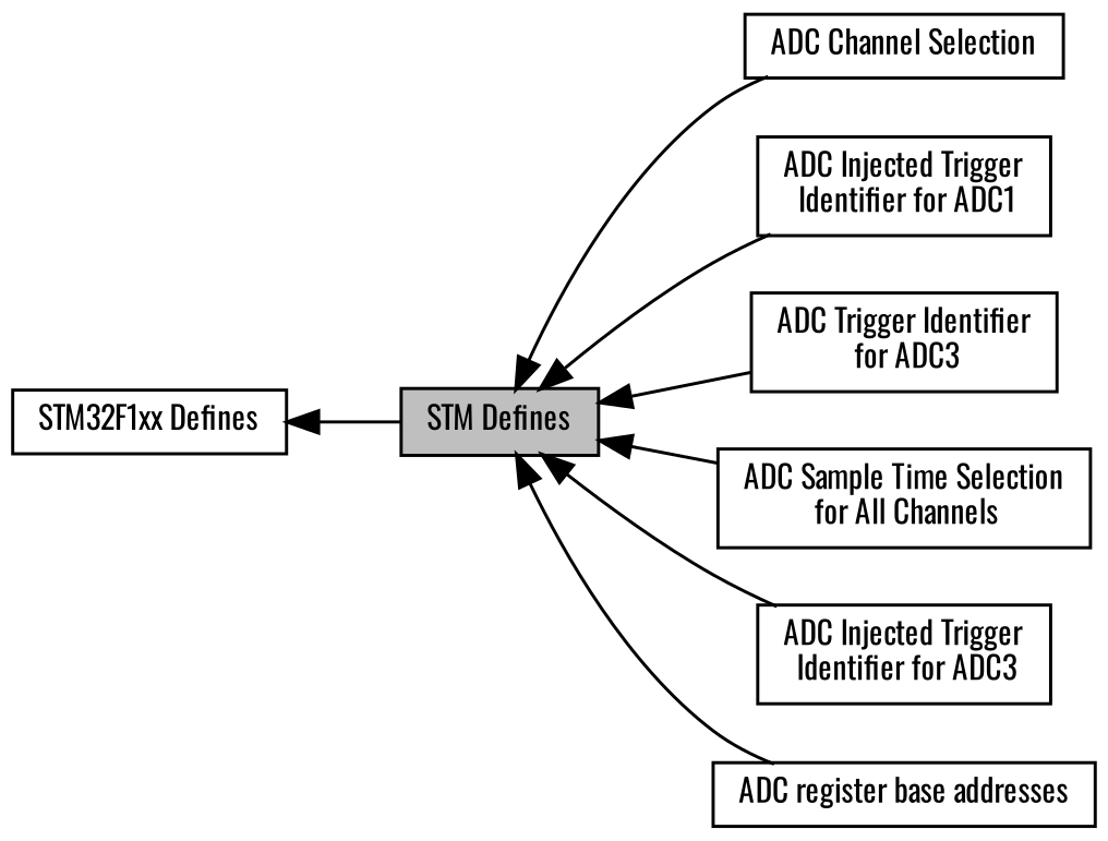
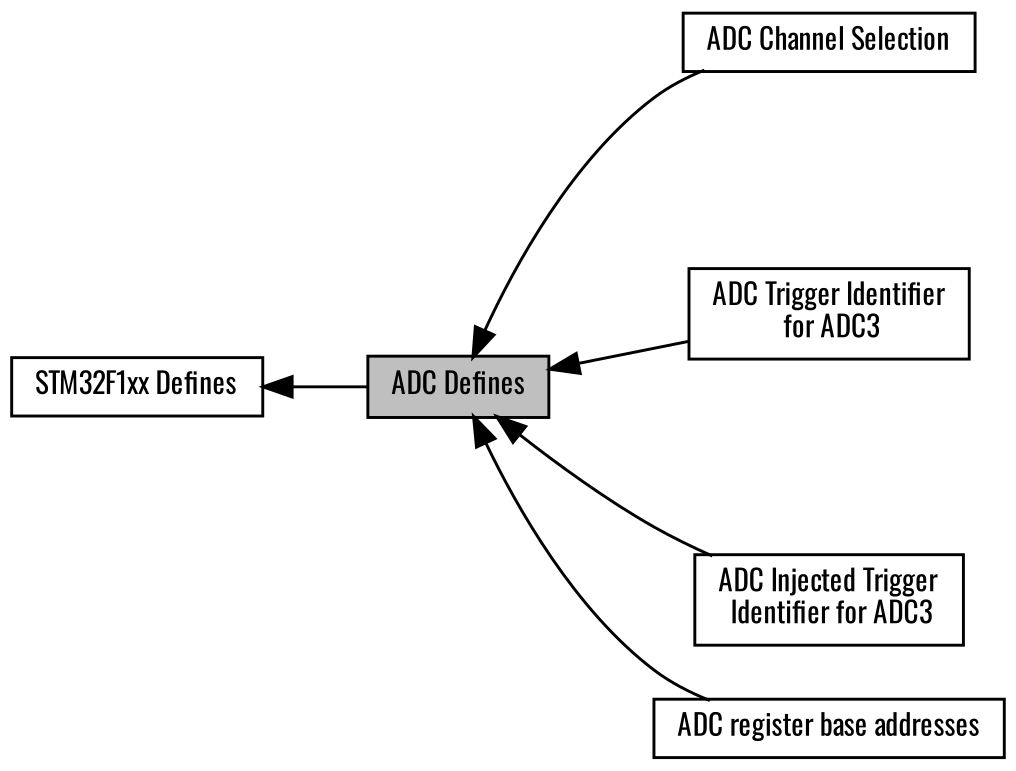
  digraph {
    fontname=Oswald
    rankdir=LR
    node [color=black fillcolor=white fontname=Oswald fontsize=10 shape=record style=filled]
    edge [dir=back fontname=Oswald fontsize=10 labelfontname=Helvetica labelfontsize=10 shape=plaintext style=solid]
    n1 [height=0.2 label="STM32F1xx Defines" width=0.4]
-   n2 [fillcolor=grey75 fontcolor=black height=0.2 label="STM Defines" width=0.4]
+   n2 [fillcolor=grey75 fontcolor=black height=0.2 label="ADC Defines" width=0.4]
    n3 [height=0.2 label="ADC Channel Selection" width=0.4]
-   n4 [height=0.2 label="ADC Injected Trigger\l Identifier for ADC1" width=0.4]
    n5 [height=0.2 label="ADC Trigger Identifier\l for ADC3" width=0.4]
-   n6 [height=0.2 label="ADC Sample Time Selection\l for All Channels" width=0.4]
    n7 [height=0.2 label="ADC Injected Trigger\l Identifier for ADC3" width=0.4]
    n8 [height=0.2 label="ADC register base addresses" width=0.4]
    n1 -> n2
    n2 -> n3
-   n2 -> n4
    n2 -> n5
-   n2 -> n6
    n2 -> n7
    n2 -> n8
  }
